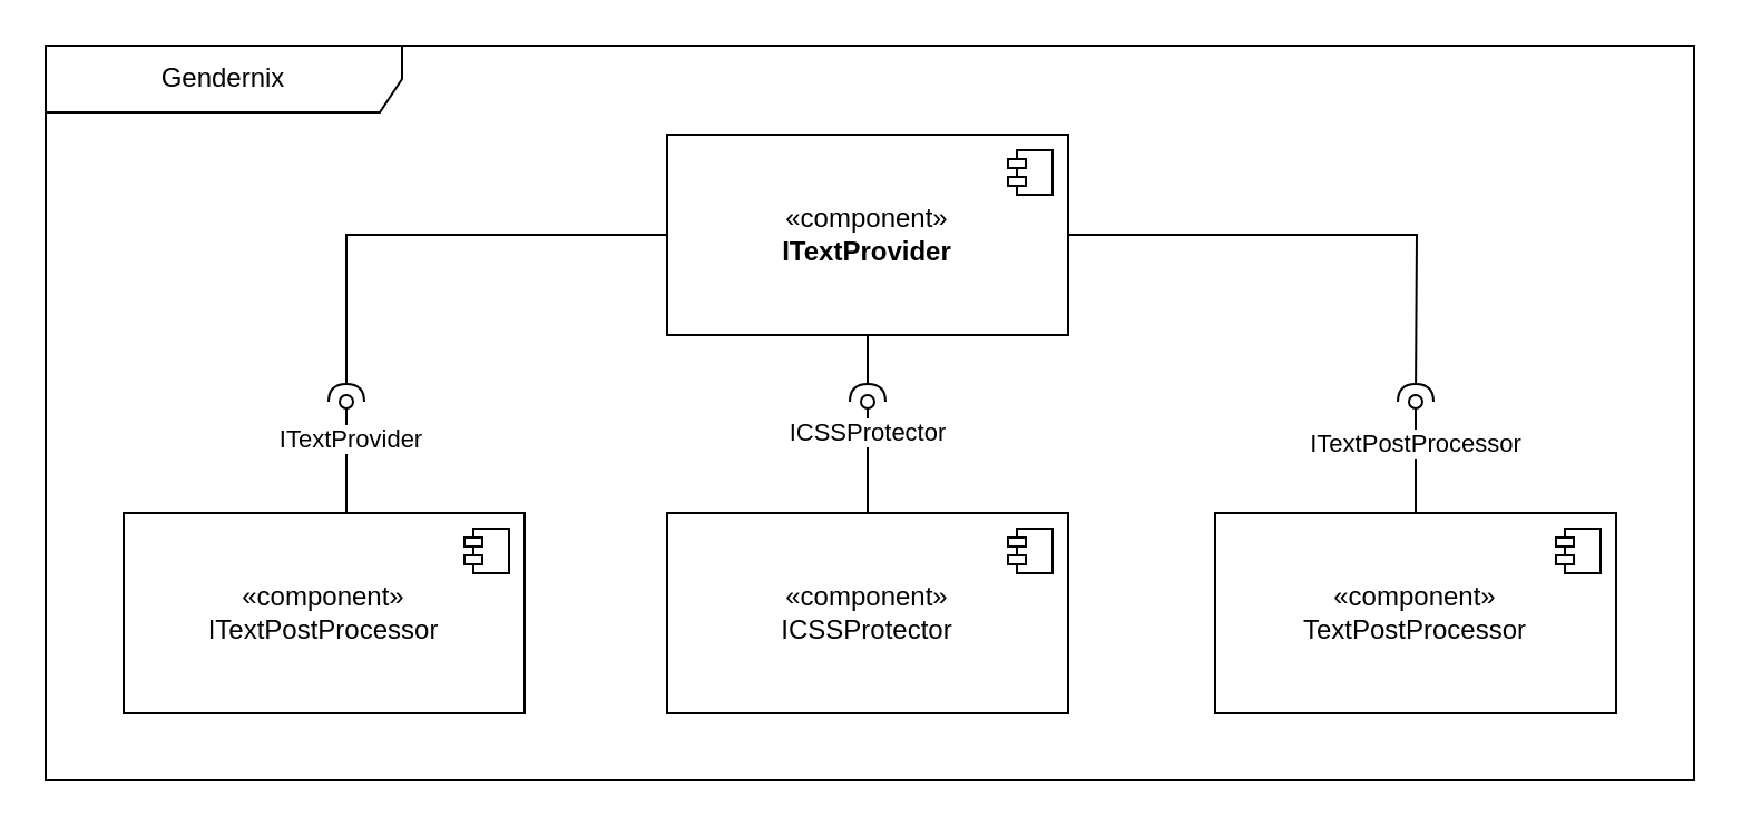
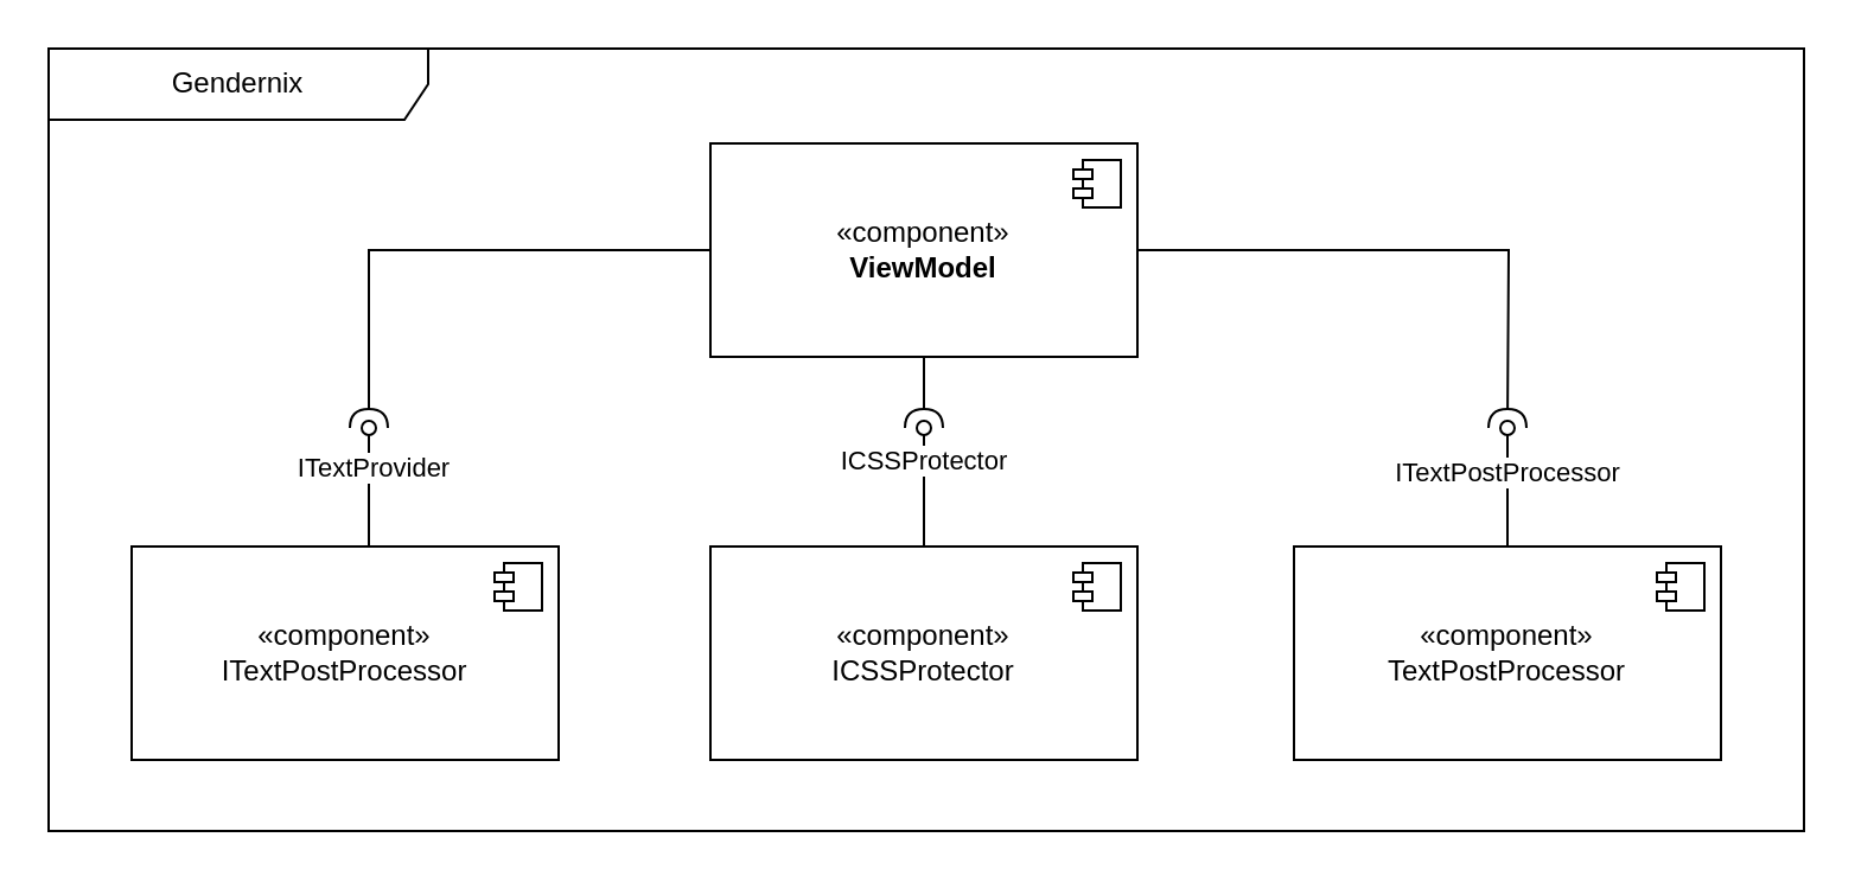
  <mxCell id="0" />
  <mxCell id="1" parent="0" />
  <mxCell id="2" value="Gendernix" style="shape=umlFrame;whiteSpace=wrap;html=1;pointerEvents=0;recursiveResize=0;container=1;collapsible=0;width=160;" parent="1" vertex="1"><mxGeometry x="20" y="20" width="740" height="330" as="geometry" /></mxCell>
  <mxCell id="3" style="edgeStyle=orthogonalEdgeStyle;rounded=0;orthogonalLoop=1;jettySize=auto;html=1;endArrow=halfCircle;endFill=0;" parent="2" source="6" edge="1"><mxGeometry relative="1" as="geometry"><mxPoint x="135" y="160" as="targetPoint" /><Array as="points"><mxPoint x="135" y="85" /></Array></mxGeometry></mxCell>
  <mxCell id="4" style="edgeStyle=orthogonalEdgeStyle;rounded=0;orthogonalLoop=1;jettySize=auto;html=1;endArrow=halfCircle;endFill=0;" parent="2" source="6" edge="1"><mxGeometry relative="1" as="geometry"><mxPoint x="369" y="160" as="targetPoint" /></mxGeometry></mxCell>
  <mxCell id="5" style="edgeStyle=orthogonalEdgeStyle;rounded=0;orthogonalLoop=1;jettySize=auto;html=1;endArrow=halfCircle;endFill=0;" parent="2" source="6" edge="1"><mxGeometry relative="1" as="geometry"><mxPoint x="615" y="160" as="targetPoint" /></mxGeometry></mxCell>
- <mxCell id="6" value="«component»&lt;br&gt;&lt;b&gt;ITextProvider&lt;/b&gt;" style="html=1;dropTarget=0;whiteSpace=wrap;" parent="2" vertex="1"><mxGeometry x="279" y="40" width="180" height="90" as="geometry" /></mxCell>
+ <mxCell id="6" value="«component»&lt;br&gt;&lt;b&gt;ViewModel&lt;/b&gt;" style="html=1;dropTarget=0;whiteSpace=wrap;" parent="2" vertex="1"><mxGeometry x="279" y="40" width="180" height="90" as="geometry" /></mxCell>
  <mxCell id="7" value="" style="shape=module;jettyWidth=8;jettyHeight=4;" parent="6" vertex="1"><mxGeometry x="1" width="20" height="20" relative="1" as="geometry"><mxPoint x="-27" y="7" as="offset" /></mxGeometry></mxCell>
  <mxCell id="8" style="edgeStyle=orthogonalEdgeStyle;rounded=0;orthogonalLoop=1;jettySize=auto;html=1;endArrow=oval;endFill=0;" parent="2" edge="1"><mxGeometry relative="1" as="geometry"><mxPoint x="135" y="210" as="sourcePoint" /><mxPoint x="135" y="160" as="targetPoint" /><Array as="points"><mxPoint x="135" y="175" /><mxPoint x="135" y="175" /></Array></mxGeometry></mxCell>
  <mxCell id="9" value="ITextProvider" style="edgeLabel;html=1;align=center;verticalAlign=middle;resizable=0;points=[];" parent="8" vertex="1" connectable="0"><mxGeometry x="0.813" y="-1" relative="1" as="geometry"><mxPoint y="11" as="offset" /></mxGeometry></mxCell>
  <mxCell id="10" value="«component»&lt;br&gt;ITextPostProcessor" style="html=1;dropTarget=0;whiteSpace=wrap;" parent="2" vertex="1"><mxGeometry x="35" y="210" width="180" height="90" as="geometry" /></mxCell>
  <mxCell id="11" value="" style="shape=module;jettyWidth=8;jettyHeight=4;" parent="10" vertex="1"><mxGeometry x="1" width="20" height="20" relative="1" as="geometry"><mxPoint x="-27" y="7" as="offset" /></mxGeometry></mxCell>
  <mxCell id="12" style="edgeStyle=orthogonalEdgeStyle;rounded=0;orthogonalLoop=1;jettySize=auto;html=1;endArrow=oval;endFill=0;" parent="2" source="14" edge="1"><mxGeometry relative="1" as="geometry"><mxPoint x="369" y="160" as="targetPoint" /></mxGeometry></mxCell>
  <mxCell id="13" value="ICSSProtector" style="edgeLabel;html=1;align=center;verticalAlign=middle;resizable=0;points=[];" parent="12" vertex="1" connectable="0"><mxGeometry x="0.455" y="1" relative="1" as="geometry"><mxPoint as="offset" /></mxGeometry></mxCell>
  <mxCell id="14" value="«component»&lt;br&gt;ICSSProtector" style="html=1;dropTarget=0;whiteSpace=wrap;" parent="2" vertex="1"><mxGeometry x="279" y="210" width="180" height="90" as="geometry" /></mxCell>
  <mxCell id="15" value="" style="shape=module;jettyWidth=8;jettyHeight=4;" parent="14" vertex="1"><mxGeometry x="1" width="20" height="20" relative="1" as="geometry"><mxPoint x="-27" y="7" as="offset" /></mxGeometry></mxCell>
  <mxCell id="16" style="edgeStyle=orthogonalEdgeStyle;rounded=0;orthogonalLoop=1;jettySize=auto;html=1;exitX=0.5;exitY=0;exitDx=0;exitDy=0;endArrow=oval;endFill=0;" parent="2" source="18" edge="1"><mxGeometry relative="1" as="geometry"><mxPoint x="615" y="160" as="targetPoint" /></mxGeometry></mxCell>
  <mxCell id="17" value="ITextPostProcessor" style="edgeLabel;html=1;align=center;verticalAlign=middle;resizable=0;points=[];" parent="16" vertex="1" connectable="0"><mxGeometry x="0.262" y="1" relative="1" as="geometry"><mxPoint as="offset" /></mxGeometry></mxCell>
  <mxCell id="18" value="«component»&lt;br&gt;TextPostProcessor" style="html=1;dropTarget=0;whiteSpace=wrap;" parent="2" vertex="1"><mxGeometry x="525" y="210" width="180" height="90" as="geometry" /></mxCell>
  <mxCell id="19" value="" style="shape=module;jettyWidth=8;jettyHeight=4;" parent="18" vertex="1"><mxGeometry x="1" width="20" height="20" relative="1" as="geometry"><mxPoint x="-27" y="7" as="offset" /></mxGeometry></mxCell>
